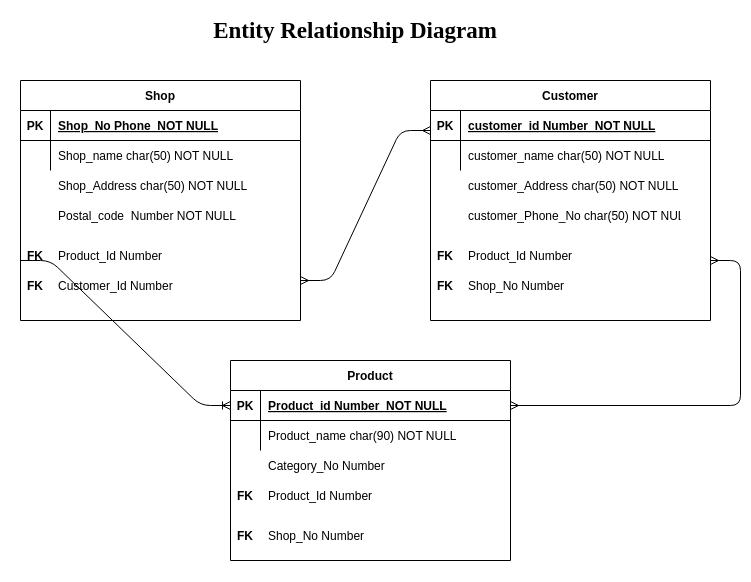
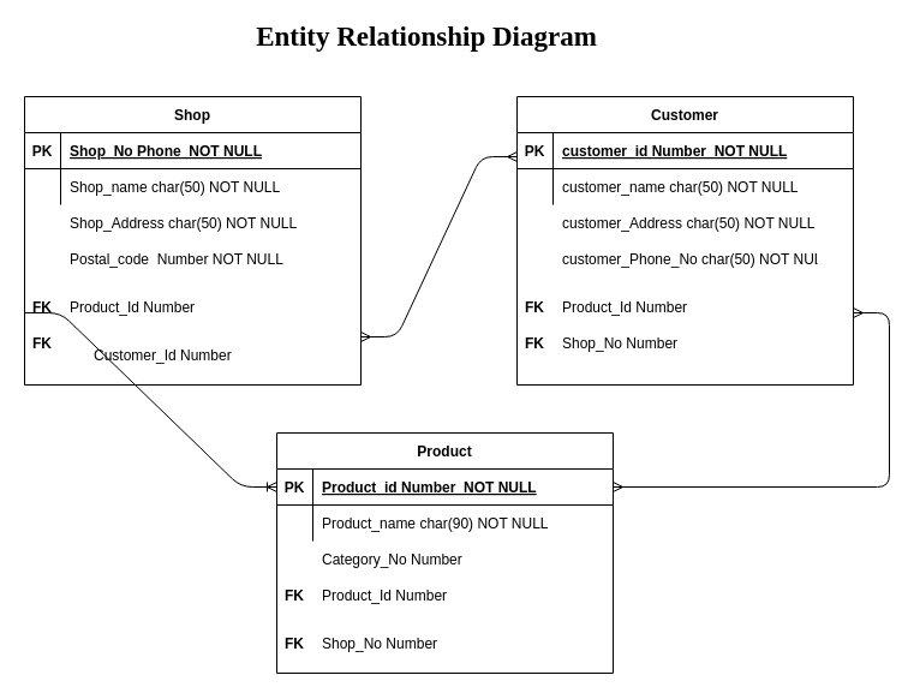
  <mxCell id="0" />
  <mxCell id="1" parent="0" />
  <mxCell id="2" value="Customer" style="shape=table;startSize=30;container=1;collapsible=1;childLayout=tableLayout;fixedRows=1;rowLines=0;fontStyle=1;align=center;resizeLast=1;" parent="1" vertex="1"><mxGeometry x="430" y="80" width="280" height="240" as="geometry" /></mxCell>
  <mxCell id="3" value="" style="shape=partialRectangle;collapsible=0;dropTarget=0;pointerEvents=0;fillColor=none;points=[[0,0.5],[1,0.5]];portConstraint=eastwest;top=0;left=0;right=0;bottom=1;" parent="2" vertex="1"><mxGeometry y="30" width="280" height="30" as="geometry" /></mxCell>
  <mxCell id="4" value="PK" style="shape=partialRectangle;overflow=hidden;connectable=0;fillColor=none;top=0;left=0;bottom=0;right=0;fontStyle=1;" parent="3" vertex="1"><mxGeometry width="30" height="30" as="geometry" /></mxCell>
  <mxCell id="5" value="customer_id Number  NOT NULL " style="shape=partialRectangle;overflow=hidden;connectable=0;fillColor=none;top=0;left=0;bottom=0;right=0;align=left;spacingLeft=6;fontStyle=5;" parent="3" vertex="1"><mxGeometry x="30" width="250" height="30" as="geometry" /></mxCell>
  <mxCell id="6" value="" style="shape=partialRectangle;collapsible=0;dropTarget=0;pointerEvents=0;fillColor=none;points=[[0,0.5],[1,0.5]];portConstraint=eastwest;top=0;left=0;right=0;bottom=0;" parent="2" vertex="1"><mxGeometry y="60" width="280" height="30" as="geometry" /></mxCell>
  <mxCell id="7" value="" style="shape=partialRectangle;overflow=hidden;connectable=0;fillColor=none;top=0;left=0;bottom=0;right=0;" parent="6" vertex="1"><mxGeometry width="30" height="30" as="geometry" /></mxCell>
  <mxCell id="8" value="customer_name char(50) NOT NULL" style="shape=partialRectangle;overflow=hidden;connectable=0;fillColor=none;top=0;left=0;bottom=0;right=0;align=left;spacingLeft=6;" parent="6" vertex="1"><mxGeometry x="30" width="250" height="30" as="geometry" /></mxCell>
  <mxCell id="9" value="customer_Address char(50) NOT NULL" style="shape=partialRectangle;overflow=hidden;connectable=0;fillColor=none;top=0;left=0;bottom=0;right=0;align=left;spacingLeft=6;" vertex="1" parent="1"><mxGeometry x="460" y="170" width="220" height="30" as="geometry" /></mxCell>
  <mxCell id="10" value="customer_Phone_No char(50) NOT NULL" style="shape=partialRectangle;overflow=hidden;connectable=0;fillColor=none;top=0;left=0;bottom=0;right=0;align=left;spacingLeft=6;" vertex="1" parent="1"><mxGeometry x="460" y="200" width="220" height="30" as="geometry" /></mxCell>
  <mxCell id="11" value="Product_Id Number " style="shape=partialRectangle;overflow=hidden;connectable=0;fillColor=none;top=0;left=0;bottom=0;right=0;align=left;spacingLeft=6;" vertex="1" parent="1"><mxGeometry x="460" y="240" width="220" height="30" as="geometry" /></mxCell>
  <mxCell id="12" value="FK" style="shape=partialRectangle;overflow=hidden;connectable=0;fillColor=none;top=0;left=0;bottom=0;right=0;fontStyle=1;" vertex="1" parent="1"><mxGeometry x="430" y="240" width="30" height="30" as="geometry" /></mxCell>
  <mxCell id="13" value="Shop_No Number " style="shape=partialRectangle;overflow=hidden;connectable=0;fillColor=none;top=0;left=0;bottom=0;right=0;align=left;spacingLeft=6;" vertex="1" parent="1"><mxGeometry x="460" y="270" width="220" height="30" as="geometry" /></mxCell>
  <mxCell id="14" value="FK" style="shape=partialRectangle;overflow=hidden;connectable=0;fillColor=none;top=0;left=0;bottom=0;right=0;fontStyle=1;" vertex="1" parent="1"><mxGeometry x="430" y="270" width="30" height="30" as="geometry" /></mxCell>
  <mxCell id="15" value="Entity Relationship Diagram" style="text;html=1;strokeColor=none;fillColor=none;align=center;verticalAlign=middle;whiteSpace=wrap;rounded=0;fontStyle=1;fontFamily=Times New Roman;fontSize=23;" vertex="1" parent="1"><mxGeometry x="110" y="20" width="490" height="20" as="geometry" /></mxCell>
  <mxCell id="16" value="Shop" style="shape=table;startSize=30;container=1;collapsible=1;childLayout=tableLayout;fixedRows=1;rowLines=0;fontStyle=1;align=center;resizeLast=1;" vertex="1" parent="1"><mxGeometry x="20" y="80" width="280" height="240" as="geometry" /></mxCell>
  <mxCell id="17" value="" style="shape=partialRectangle;collapsible=0;dropTarget=0;pointerEvents=0;fillColor=none;points=[[0,0.5],[1,0.5]];portConstraint=eastwest;top=0;left=0;right=0;bottom=1;" vertex="1" parent="16"><mxGeometry y="30" width="280" height="30" as="geometry" /></mxCell>
  <mxCell id="18" value="PK" style="shape=partialRectangle;overflow=hidden;connectable=0;fillColor=none;top=0;left=0;bottom=0;right=0;fontStyle=1;" vertex="1" parent="17"><mxGeometry width="30" height="30" as="geometry" /></mxCell>
  <mxCell id="19" value="Shop_No Phone  NOT NULL " style="shape=partialRectangle;overflow=hidden;connectable=0;fillColor=none;top=0;left=0;bottom=0;right=0;align=left;spacingLeft=6;fontStyle=5;" vertex="1" parent="17"><mxGeometry x="30" width="250" height="30" as="geometry" /></mxCell>
  <mxCell id="20" value="" style="shape=partialRectangle;collapsible=0;dropTarget=0;pointerEvents=0;fillColor=none;points=[[0,0.5],[1,0.5]];portConstraint=eastwest;top=0;left=0;right=0;bottom=0;" vertex="1" parent="16"><mxGeometry y="60" width="280" height="30" as="geometry" /></mxCell>
  <mxCell id="21" value="" style="shape=partialRectangle;overflow=hidden;connectable=0;fillColor=none;top=0;left=0;bottom=0;right=0;" vertex="1" parent="20"><mxGeometry width="30" height="30" as="geometry" /></mxCell>
  <mxCell id="22" value="Shop_name char(50) NOT NULL" style="shape=partialRectangle;overflow=hidden;connectable=0;fillColor=none;top=0;left=0;bottom=0;right=0;align=left;spacingLeft=6;" vertex="1" parent="20"><mxGeometry x="30" width="250" height="30" as="geometry" /></mxCell>
  <mxCell id="23" value="Shop_Address char(50) NOT NULL" style="shape=partialRectangle;overflow=hidden;connectable=0;fillColor=none;top=0;left=0;bottom=0;right=0;align=left;spacingLeft=6;" vertex="1" parent="1"><mxGeometry x="50" y="170" width="220" height="30" as="geometry" /></mxCell>
  <mxCell id="24" value="Postal_code  Number NOT NULL" style="shape=partialRectangle;overflow=hidden;connectable=0;fillColor=none;top=0;left=0;bottom=0;right=0;align=left;spacingLeft=6;" vertex="1" parent="1"><mxGeometry x="50" y="200" width="220" height="30" as="geometry" /></mxCell>
  <mxCell id="25" value="Product_Id Number " style="shape=partialRectangle;overflow=hidden;connectable=0;fillColor=none;top=0;left=0;bottom=0;right=0;align=left;spacingLeft=6;" vertex="1" parent="1"><mxGeometry x="50" y="240" width="220" height="30" as="geometry" /></mxCell>
  <mxCell id="26" value="FK" style="shape=partialRectangle;overflow=hidden;connectable=0;fillColor=none;top=0;left=0;bottom=0;right=0;fontStyle=1;" vertex="1" parent="1"><mxGeometry x="20" y="240" width="30" height="30" as="geometry" /></mxCell>
- <mxCell id="27" value="Customer_Id Number " style="shape=partialRectangle;overflow=hidden;connectable=0;fillColor=none;top=0;left=0;bottom=0;right=0;align=left;spacingLeft=6;" vertex="1" parent="1"><mxGeometry x="50" y="270" width="220" height="30" as="geometry" /></mxCell>
+ <mxCell id="27" value="Customer_Id Number " style="shape=partialRectangle;overflow=hidden;connectable=0;fillColor=none;top=0;left=0;bottom=0;right=0;align=left;spacingLeft=6;" vertex="1" parent="1"><mxGeometry x="70" y="280" width="220" height="30" as="geometry" /></mxCell>
  <mxCell id="28" value="FK" style="shape=partialRectangle;overflow=hidden;connectable=0;fillColor=none;top=0;left=0;bottom=0;right=0;fontStyle=1;" vertex="1" parent="1"><mxGeometry x="20" y="270" width="30" height="30" as="geometry" /></mxCell>
  <mxCell id="29" value="Product" style="shape=table;startSize=30;container=1;collapsible=1;childLayout=tableLayout;fixedRows=1;rowLines=0;fontStyle=1;align=center;resizeLast=1;" vertex="1" parent="1"><mxGeometry x="230" y="360" width="280" height="200" as="geometry" /></mxCell>
  <mxCell id="30" value="" style="shape=partialRectangle;collapsible=0;dropTarget=0;pointerEvents=0;fillColor=none;points=[[0,0.5],[1,0.5]];portConstraint=eastwest;top=0;left=0;right=0;bottom=1;" vertex="1" parent="29"><mxGeometry y="30" width="280" height="30" as="geometry" /></mxCell>
  <mxCell id="31" value="PK" style="shape=partialRectangle;overflow=hidden;connectable=0;fillColor=none;top=0;left=0;bottom=0;right=0;fontStyle=1;" vertex="1" parent="30"><mxGeometry width="30" height="30" as="geometry" /></mxCell>
  <mxCell id="32" value="Product_id Number  NOT NULL " style="shape=partialRectangle;overflow=hidden;connectable=0;fillColor=none;top=0;left=0;bottom=0;right=0;align=left;spacingLeft=6;fontStyle=5;" vertex="1" parent="30"><mxGeometry x="30" width="250" height="30" as="geometry" /></mxCell>
  <mxCell id="33" value="" style="shape=partialRectangle;collapsible=0;dropTarget=0;pointerEvents=0;fillColor=none;points=[[0,0.5],[1,0.5]];portConstraint=eastwest;top=0;left=0;right=0;bottom=0;" vertex="1" parent="29"><mxGeometry y="60" width="280" height="30" as="geometry" /></mxCell>
  <mxCell id="34" value="" style="shape=partialRectangle;overflow=hidden;connectable=0;fillColor=none;top=0;left=0;bottom=0;right=0;" vertex="1" parent="33"><mxGeometry width="30" height="30" as="geometry" /></mxCell>
  <mxCell id="35" value="Product_name char(90) NOT NULL" style="shape=partialRectangle;overflow=hidden;connectable=0;fillColor=none;top=0;left=0;bottom=0;right=0;align=left;spacingLeft=6;" vertex="1" parent="33"><mxGeometry x="30" width="250" height="30" as="geometry" /></mxCell>
  <mxCell id="36" value="Category_No Number" style="shape=partialRectangle;overflow=hidden;connectable=0;fillColor=none;top=0;left=0;bottom=0;right=0;align=left;spacingLeft=6;" vertex="1" parent="1"><mxGeometry x="260" y="450" width="220" height="30" as="geometry" /></mxCell>
  <mxCell id="37" value="Product_Id Number " style="shape=partialRectangle;overflow=hidden;connectable=0;fillColor=none;top=0;left=0;bottom=0;right=0;align=left;spacingLeft=6;" vertex="1" parent="1"><mxGeometry x="260" y="480" width="220" height="30" as="geometry" /></mxCell>
  <mxCell id="38" value="FK" style="shape=partialRectangle;overflow=hidden;connectable=0;fillColor=none;top=0;left=0;bottom=0;right=0;fontStyle=1;" vertex="1" parent="1"><mxGeometry x="230" y="520" width="30" height="30" as="geometry" /></mxCell>
  <mxCell id="39" value="Shop_No Number " style="shape=partialRectangle;overflow=hidden;connectable=0;fillColor=none;top=0;left=0;bottom=0;right=0;align=left;spacingLeft=6;" vertex="1" parent="1"><mxGeometry x="260" y="520" width="220" height="30" as="geometry" /></mxCell>
  <mxCell id="40" value="FK" style="shape=partialRectangle;overflow=hidden;connectable=0;fillColor=none;top=0;left=0;bottom=0;right=0;fontStyle=1;" vertex="1" parent="1"><mxGeometry x="230" y="480" width="30" height="30" as="geometry" /></mxCell>
  <mxCell id="41" value="" style="edgeStyle=entityRelationEdgeStyle;fontSize=12;html=1;endArrow=ERmany;startArrow=ERmany;" edge="1" parent="1" target="30"><mxGeometry width="100" height="100" relative="1" as="geometry"><mxPoint x="710" y="260" as="sourcePoint" /><mxPoint x="830" y="410" as="targetPoint" /></mxGeometry></mxCell>
  <mxCell id="42" value="" style="edgeStyle=entityRelationEdgeStyle;fontSize=12;html=1;endArrow=ERmany;startArrow=ERmany;" edge="1" parent="1"><mxGeometry width="100" height="100" relative="1" as="geometry"><mxPoint x="300" y="280" as="sourcePoint" /><mxPoint x="430" y="130" as="targetPoint" /></mxGeometry></mxCell>
  <mxCell id="43" value="" style="edgeStyle=entityRelationEdgeStyle;fontSize=12;html=1;endArrow=ERoneToMany;entryX=0;entryY=0.5;entryDx=0;entryDy=0;verticalAlign=middle;textDirection=ltr;" edge="1" parent="1" target="30"><mxGeometry width="100" height="100" relative="1" as="geometry"><mxPoint x="20" y="260" as="sourcePoint" /><mxPoint x="370" y="370" as="targetPoint" /></mxGeometry></mxCell>
